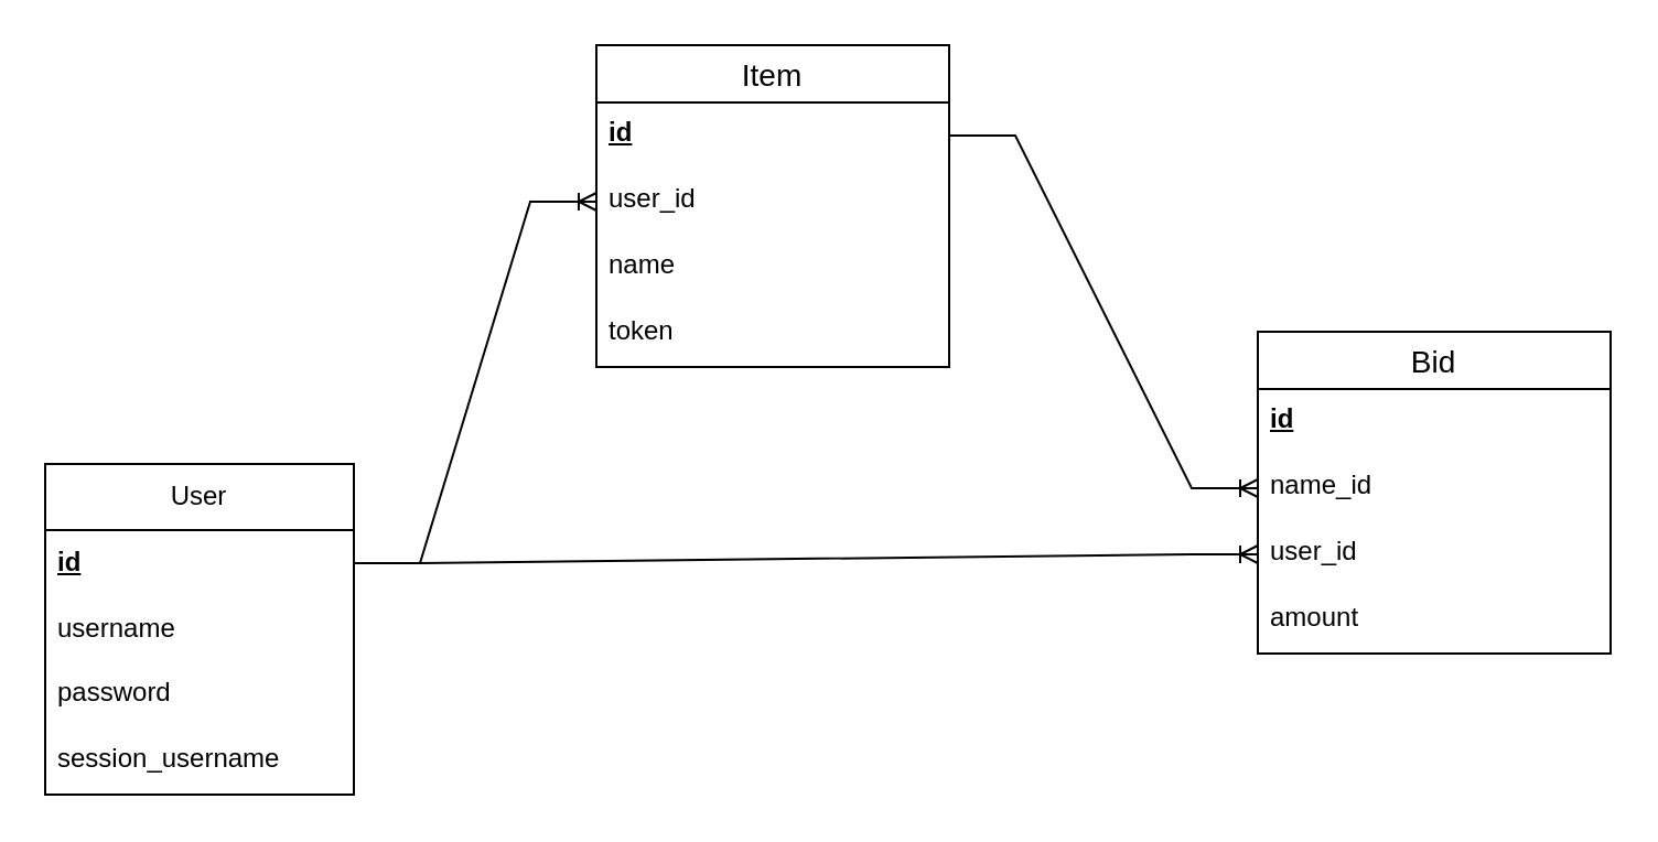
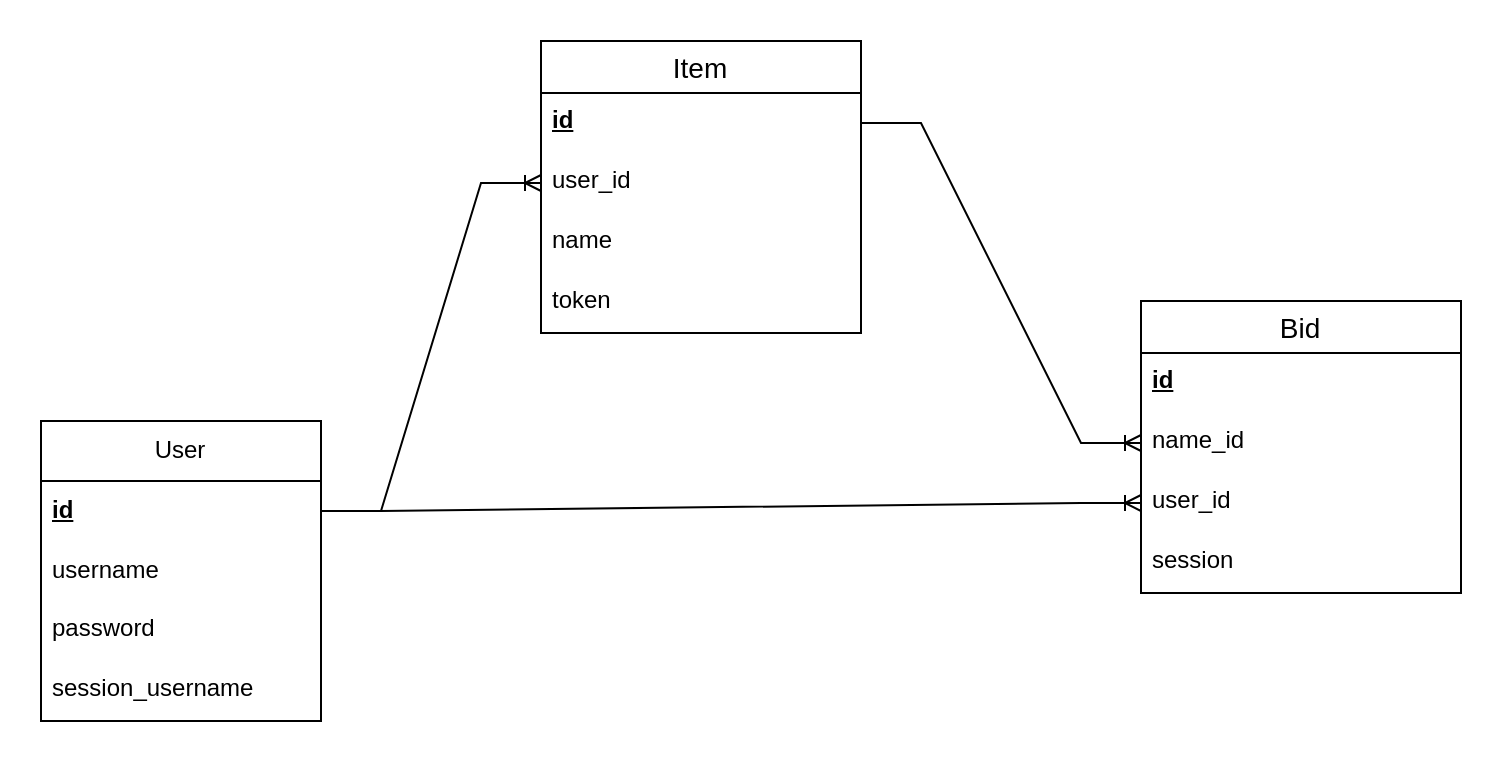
  <mxCell id="0" />
  <mxCell id="1" parent="0" />
  <mxCell id="2" value="User" style="swimlane;fontStyle=0;childLayout=stackLayout;horizontal=1;startSize=30;horizontalStack=0;resizeParent=1;resizeParentMax=0;resizeLast=0;collapsible=1;marginBottom=0;whiteSpace=wrap;html=1;" vertex="1" parent="1"><mxGeometry x="20" y="210" width="140" height="150" as="geometry"><mxRectangle x="110" y="120" width="70" height="30" as="alternateBounds" /></mxGeometry></mxCell>
  <mxCell id="3" value="id" style="text;strokeColor=none;fillColor=none;align=left;verticalAlign=middle;spacingLeft=4;spacingRight=4;overflow=hidden;points=[[0,0.5],[1,0.5]];portConstraint=eastwest;rotatable=0;whiteSpace=wrap;html=1;fontStyle=5" vertex="1" parent="2"><mxGeometry y="30" width="140" height="30" as="geometry" /></mxCell>
  <mxCell id="4" value="username" style="text;strokeColor=none;fillColor=none;align=left;verticalAlign=middle;spacingLeft=4;spacingRight=4;overflow=hidden;points=[[0,0.5],[1,0.5]];portConstraint=eastwest;rotatable=0;whiteSpace=wrap;html=1;" vertex="1" parent="2"><mxGeometry y="60" width="140" height="30" as="geometry" /></mxCell>
  <mxCell id="5" value="password" style="text;strokeColor=none;fillColor=none;spacingLeft=4;spacingRight=4;overflow=hidden;rotatable=0;points=[[0,0.5],[1,0.5]];portConstraint=eastwest;fontSize=12;whiteSpace=wrap;html=1;" vertex="1" parent="2"><mxGeometry y="90" width="140" height="30" as="geometry" /></mxCell>
  <mxCell id="6" value="session_username" style="text;strokeColor=none;fillColor=none;spacingLeft=4;spacingRight=4;overflow=hidden;rotatable=0;points=[[0,0.5],[1,0.5]];portConstraint=eastwest;fontSize=12;whiteSpace=wrap;html=1;" vertex="1" parent="2"><mxGeometry y="120" width="140" height="30" as="geometry" /></mxCell>
  <mxCell id="7" value="Item" style="swimlane;fontStyle=0;childLayout=stackLayout;horizontal=1;startSize=26;horizontalStack=0;resizeParent=1;resizeParentMax=0;resizeLast=0;collapsible=1;marginBottom=0;align=center;fontSize=14;" vertex="1" parent="1"><mxGeometry x="270" y="20" width="160" height="146" as="geometry" /></mxCell>
  <mxCell id="8" value="&lt;b&gt;&lt;u&gt;id&lt;/u&gt;&lt;/b&gt;" style="text;strokeColor=none;fillColor=none;spacingLeft=4;spacingRight=4;overflow=hidden;rotatable=0;points=[[0,0.5],[1,0.5]];portConstraint=eastwest;fontSize=12;whiteSpace=wrap;html=1;" vertex="1" parent="7"><mxGeometry y="26" width="160" height="30" as="geometry" /></mxCell>
  <mxCell id="9" value="user_id" style="text;strokeColor=none;fillColor=none;spacingLeft=4;spacingRight=4;overflow=hidden;rotatable=0;points=[[0,0.5],[1,0.5]];portConstraint=eastwest;fontSize=12;whiteSpace=wrap;html=1;" vertex="1" parent="7"><mxGeometry y="56" width="160" height="30" as="geometry" /></mxCell>
  <mxCell id="10" value="name" style="text;strokeColor=none;fillColor=none;spacingLeft=4;spacingRight=4;overflow=hidden;rotatable=0;points=[[0,0.5],[1,0.5]];portConstraint=eastwest;fontSize=12;whiteSpace=wrap;html=1;" vertex="1" parent="7"><mxGeometry y="86" width="160" height="30" as="geometry" /></mxCell>
  <mxCell id="11" value="token" style="text;strokeColor=none;fillColor=none;spacingLeft=4;spacingRight=4;overflow=hidden;rotatable=0;points=[[0,0.5],[1,0.5]];portConstraint=eastwest;fontSize=12;whiteSpace=wrap;html=1;" vertex="1" parent="7"><mxGeometry y="116" width="160" height="30" as="geometry" /></mxCell>
  <mxCell id="12" value="Bid" style="swimlane;fontStyle=0;childLayout=stackLayout;horizontal=1;startSize=26;horizontalStack=0;resizeParent=1;resizeParentMax=0;resizeLast=0;collapsible=1;marginBottom=0;align=center;fontSize=14;" vertex="1" parent="1"><mxGeometry x="570" y="150" width="160" height="146" as="geometry" /></mxCell>
  <mxCell id="13" value="&lt;b&gt;&lt;u&gt;id&lt;/u&gt;&lt;/b&gt;" style="text;strokeColor=none;fillColor=none;spacingLeft=4;spacingRight=4;overflow=hidden;rotatable=0;points=[[0,0.5],[1,0.5]];portConstraint=eastwest;fontSize=12;whiteSpace=wrap;html=1;" vertex="1" parent="12"><mxGeometry y="26" width="160" height="30" as="geometry" /></mxCell>
  <mxCell id="14" value="name_id" style="text;strokeColor=none;fillColor=none;spacingLeft=4;spacingRight=4;overflow=hidden;rotatable=0;points=[[0,0.5],[1,0.5]];portConstraint=eastwest;fontSize=12;whiteSpace=wrap;html=1;" vertex="1" parent="12"><mxGeometry y="56" width="160" height="30" as="geometry" /></mxCell>
  <mxCell id="15" value="user_id" style="text;strokeColor=none;fillColor=none;spacingLeft=4;spacingRight=4;overflow=hidden;rotatable=0;points=[[0,0.5],[1,0.5]];portConstraint=eastwest;fontSize=12;whiteSpace=wrap;html=1;" vertex="1" parent="12"><mxGeometry y="86" width="160" height="30" as="geometry" /></mxCell>
- <mxCell id="16" value="amount" style="text;strokeColor=none;fillColor=none;spacingLeft=4;spacingRight=4;overflow=hidden;rotatable=0;points=[[0,0.5],[1,0.5]];portConstraint=eastwest;fontSize=12;whiteSpace=wrap;html=1;" vertex="1" parent="12"><mxGeometry y="116" width="160" height="30" as="geometry" /></mxCell>
+ <mxCell id="16" value="session" style="text;strokeColor=none;fillColor=none;spacingLeft=4;spacingRight=4;overflow=hidden;rotatable=0;points=[[0,0.5],[1,0.5]];portConstraint=eastwest;fontSize=12;whiteSpace=wrap;html=1;" vertex="1" parent="12"><mxGeometry y="116" width="160" height="30" as="geometry" /></mxCell>
  <mxCell id="17" value="" style="edgeStyle=entityRelationEdgeStyle;fontSize=12;html=1;endArrow=ERoneToMany;rounded=0;entryX=0;entryY=0.5;entryDx=0;entryDy=0;exitX=1;exitY=0.5;exitDx=0;exitDy=0;" edge="1" parent="1" source="8" target="14"><mxGeometry width="100" height="100" relative="1" as="geometry"><mxPoint x="210" y="420" as="sourcePoint" /><mxPoint x="310" y="320" as="targetPoint" /></mxGeometry></mxCell>
  <mxCell id="18" value="" style="edgeStyle=entityRelationEdgeStyle;fontSize=12;html=1;endArrow=ERoneToMany;rounded=0;entryX=0;entryY=0.5;entryDx=0;entryDy=0;exitX=1;exitY=0.5;exitDx=0;exitDy=0;" edge="1" parent="1" source="3" target="15"><mxGeometry width="100" height="100" relative="1" as="geometry"><mxPoint x="410" y="410" as="sourcePoint" /><mxPoint x="510" y="310" as="targetPoint" /></mxGeometry></mxCell>
  <mxCell id="19" value="" style="edgeStyle=entityRelationEdgeStyle;fontSize=12;html=1;endArrow=ERoneToMany;rounded=0;entryX=0;entryY=0.5;entryDx=0;entryDy=0;exitX=1;exitY=0.5;exitDx=0;exitDy=0;" edge="1" parent="1" source="3" target="9"><mxGeometry width="100" height="100" relative="1" as="geometry"><mxPoint x="160" y="240" as="sourcePoint" /><mxPoint x="170" y="70" as="targetPoint" /></mxGeometry></mxCell>
